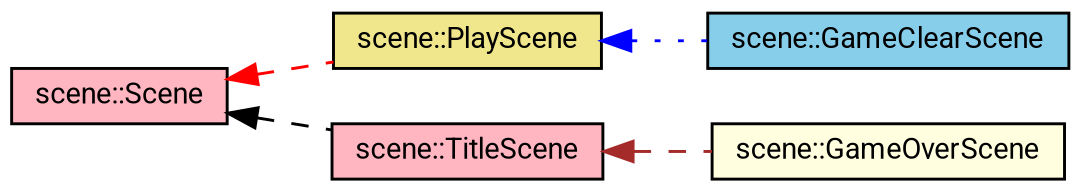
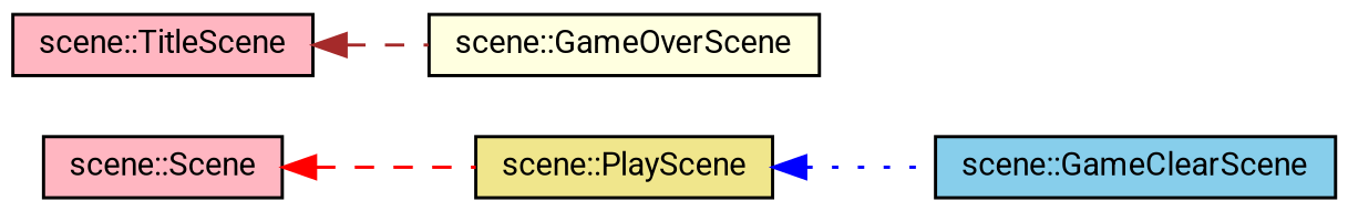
  digraph {
    fontname=Roboto
    rankdir=LR
    node [color=black fillcolor=lightpink fontname=Roboto fontsize=10 shape=record style=filled]
    edge [dir=back fontname=Roboto fontsize=10 labelfontname=Helvetica labelfontsize=10 style=dashed]
    n1 [height=0.2 label="scene::Scene" width=0.4]
    n2 [fillcolor=khaki height=0.2 label="scene::PlayScene" width=0.4]
    n3 [height=0.2 label="scene::TitleScene" width=0.4]
    n4 [fillcolor=skyblue height=0.2 label="scene::GameClearScene" width=0.4]
    n5 [fillcolor=lightyellow height=0.2 label="scene::GameOverScene" width=0.4]
    n1 -> n2 [color=red]
-   n1 -> n3 [color=black]
    n2 -> n4 [color=blue style=dotted]
    n3 -> n5 [color=brown]
  }
